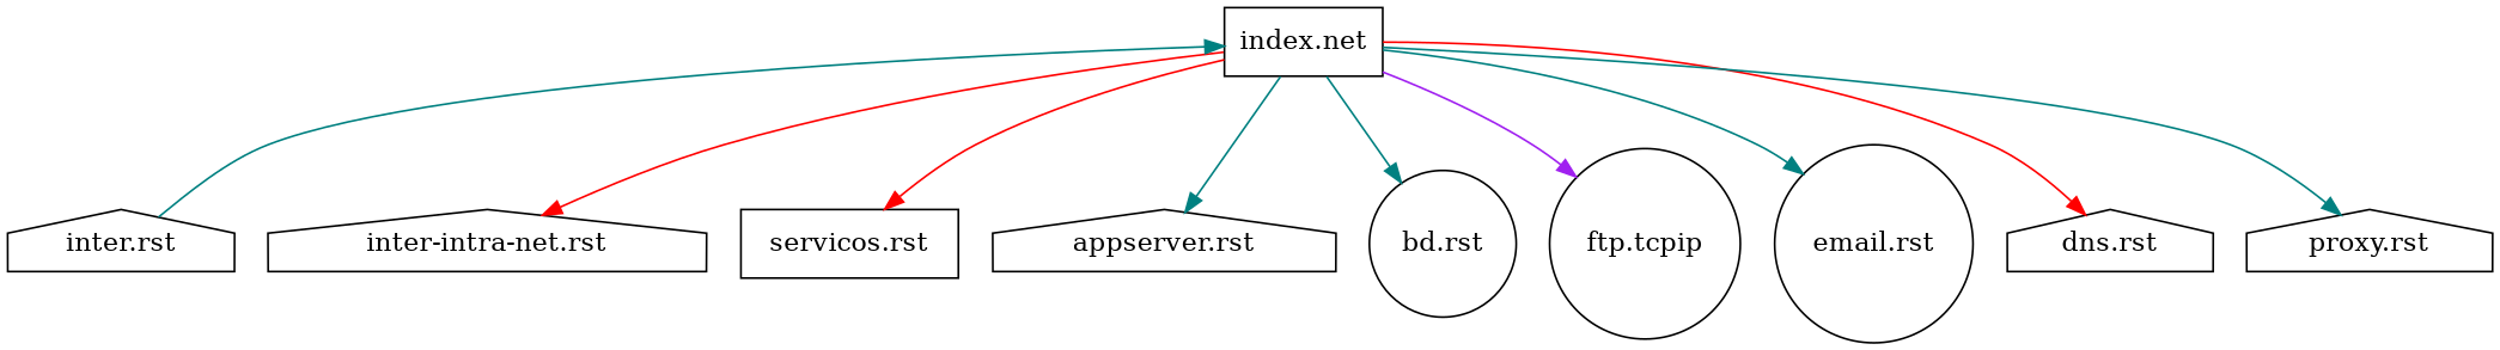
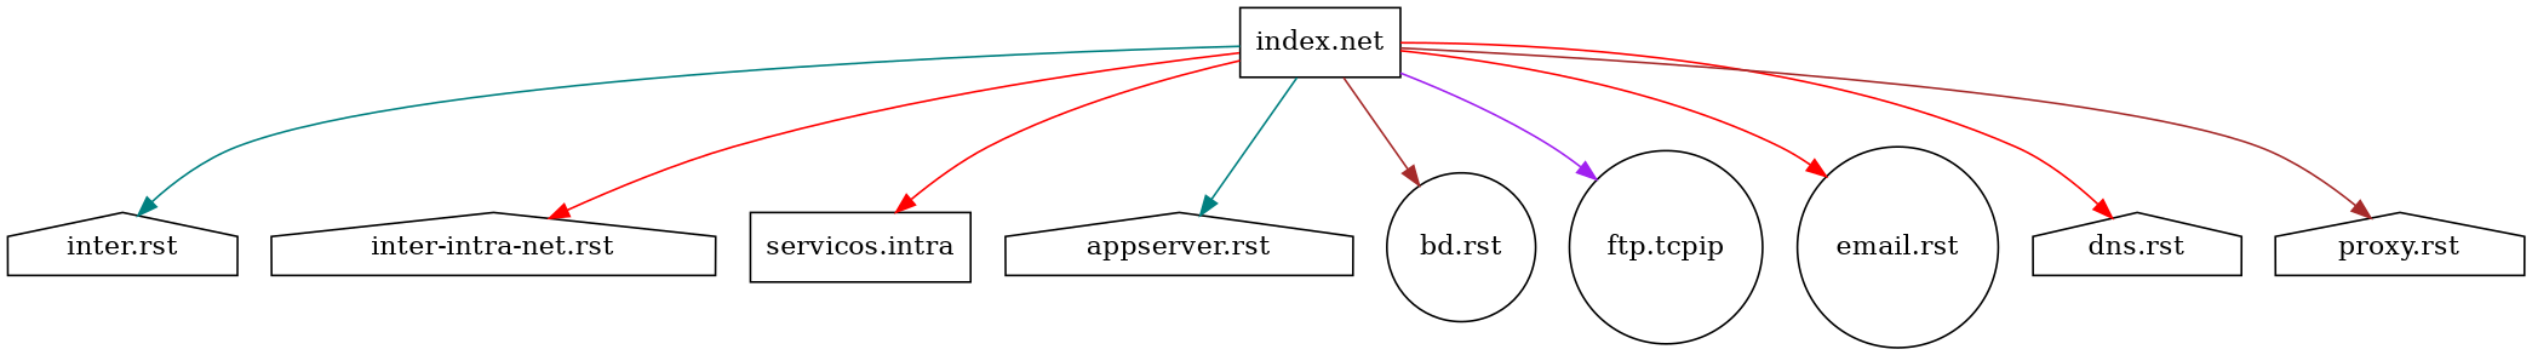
  digraph {
    node [shape=house]
    edge [color=teal]
    n1 [label="index.net" shape=box]
    n2 [label="inter.rst"]
    n3 [label="inter-intra-net.rst"]
-   n4 [label="servicos.rst" shape=box]
+   n4 [label="servicos.intra" shape=box]
    n5 [label="appserver.rst"]
    n6 [label="bd.rst" shape=circle]
    n7 [label="ftp.tcpip" shape=circle]
    n8 [label="email.rst" shape=circle]
    n9 [label="dns.rst"]
    n10 [label="proxy.rst"]
-   n2 -> n1
+   n1 -> n2
    n1 -> n3 [color=red]
    n1 -> n4 [color=red]
    n1 -> n5
-   n1 -> n6
+   n1 -> n6 [color=brown]
    n1 -> n7 [color=purple]
-   n1 -> n8
+   n1 -> n8 [color=red]
    n1 -> n9 [color=red]
-   n1 -> n10
+   n1 -> n10 [color=brown]
  }
